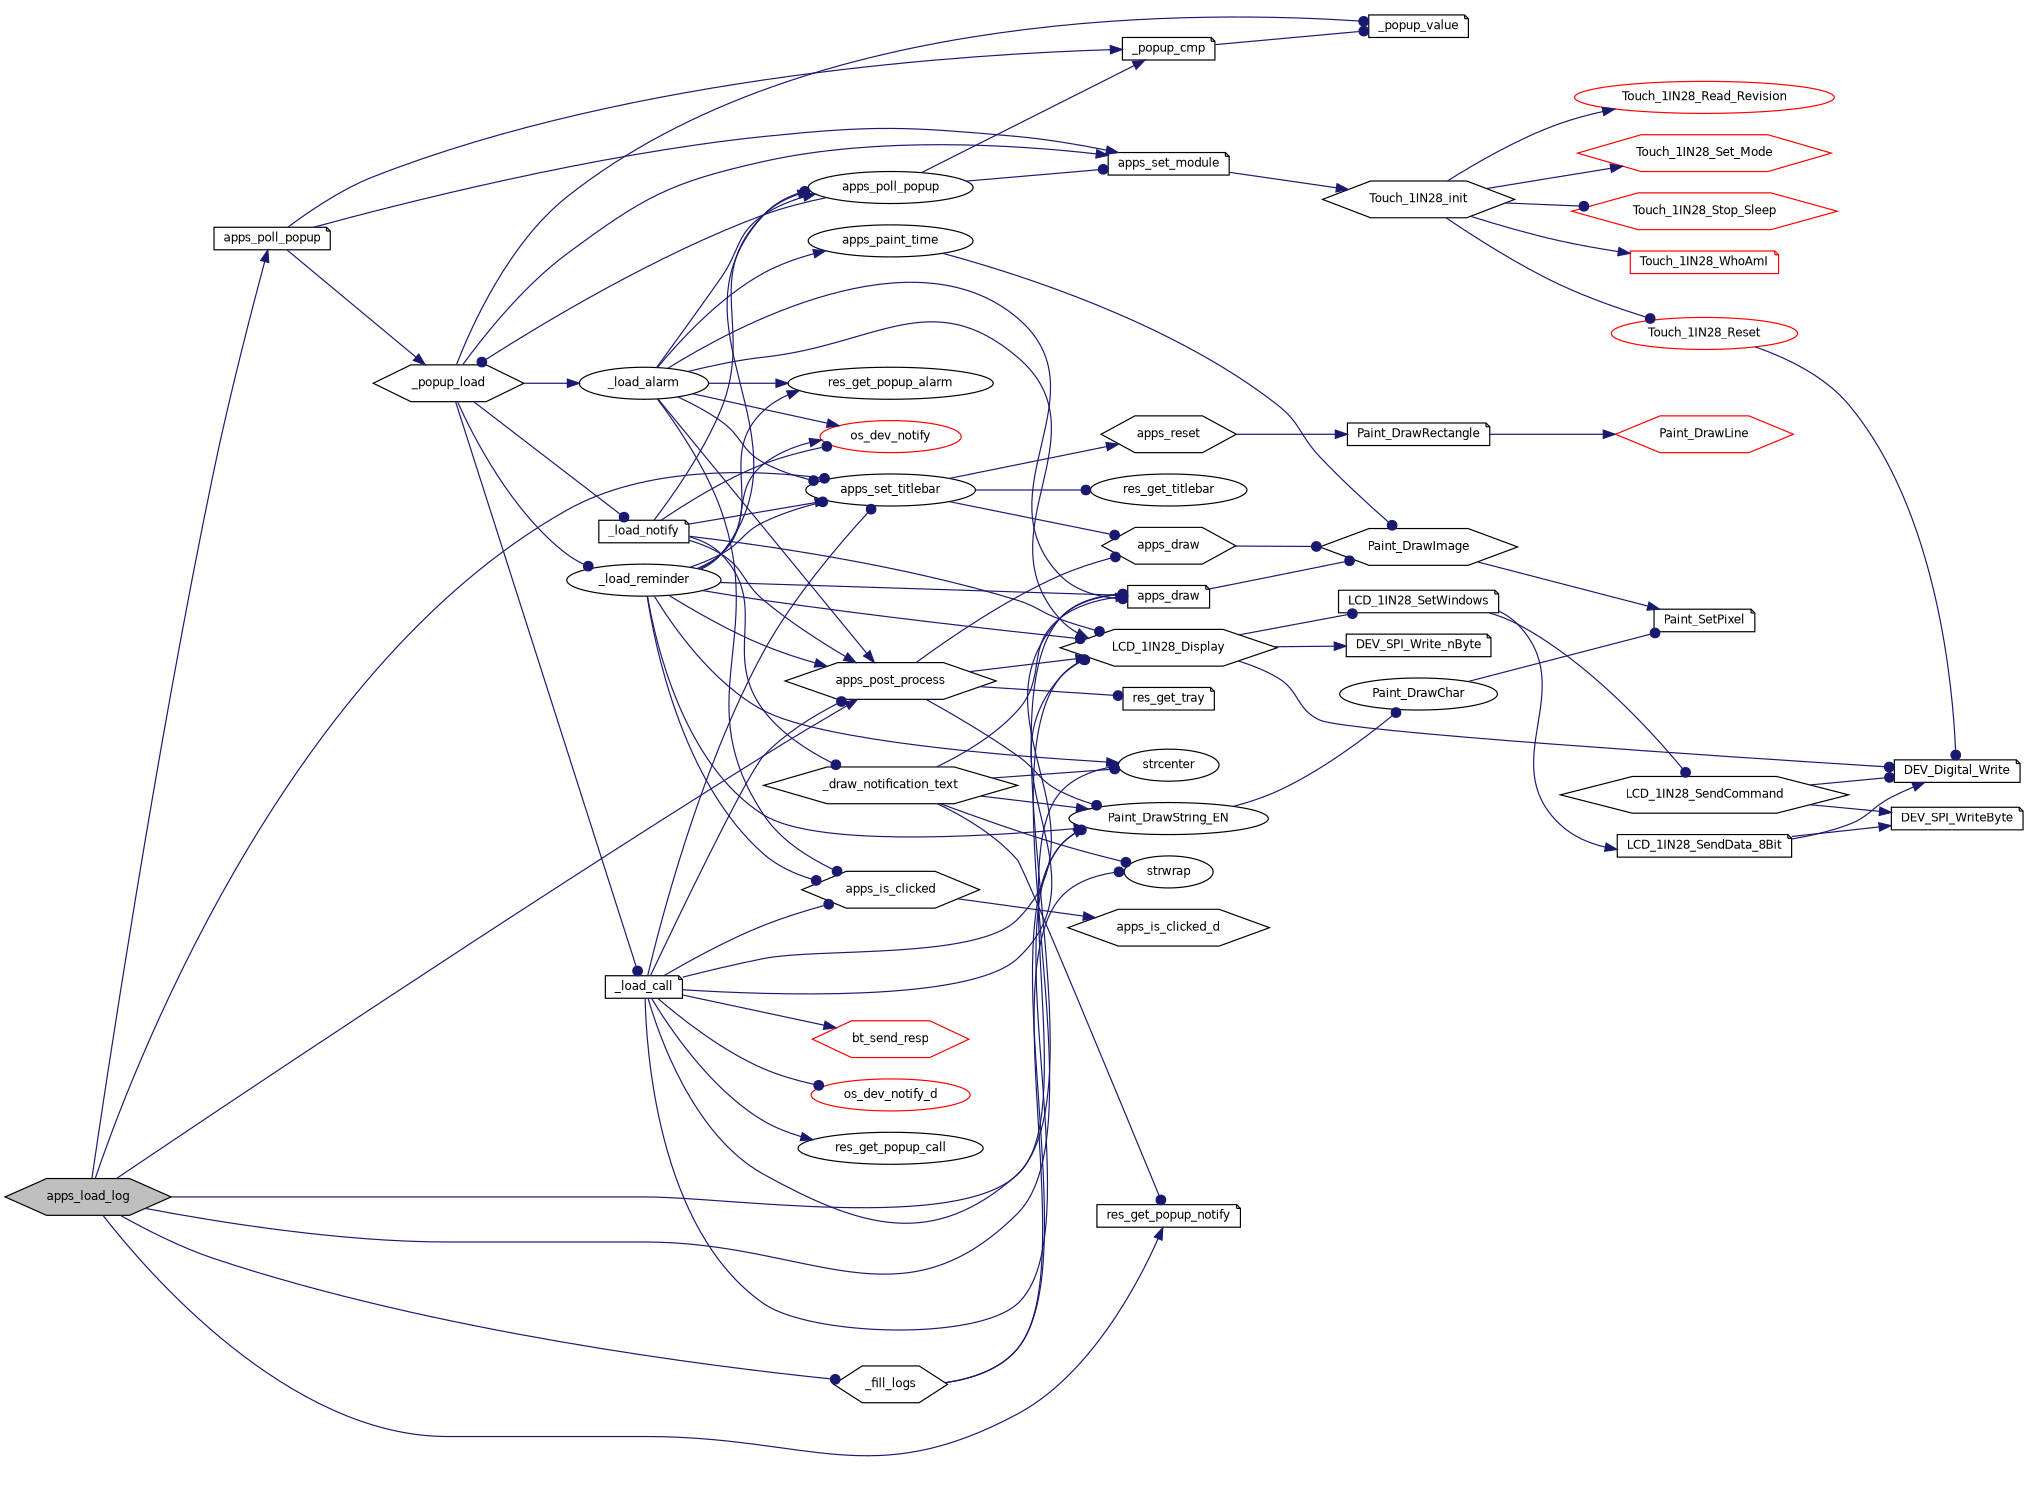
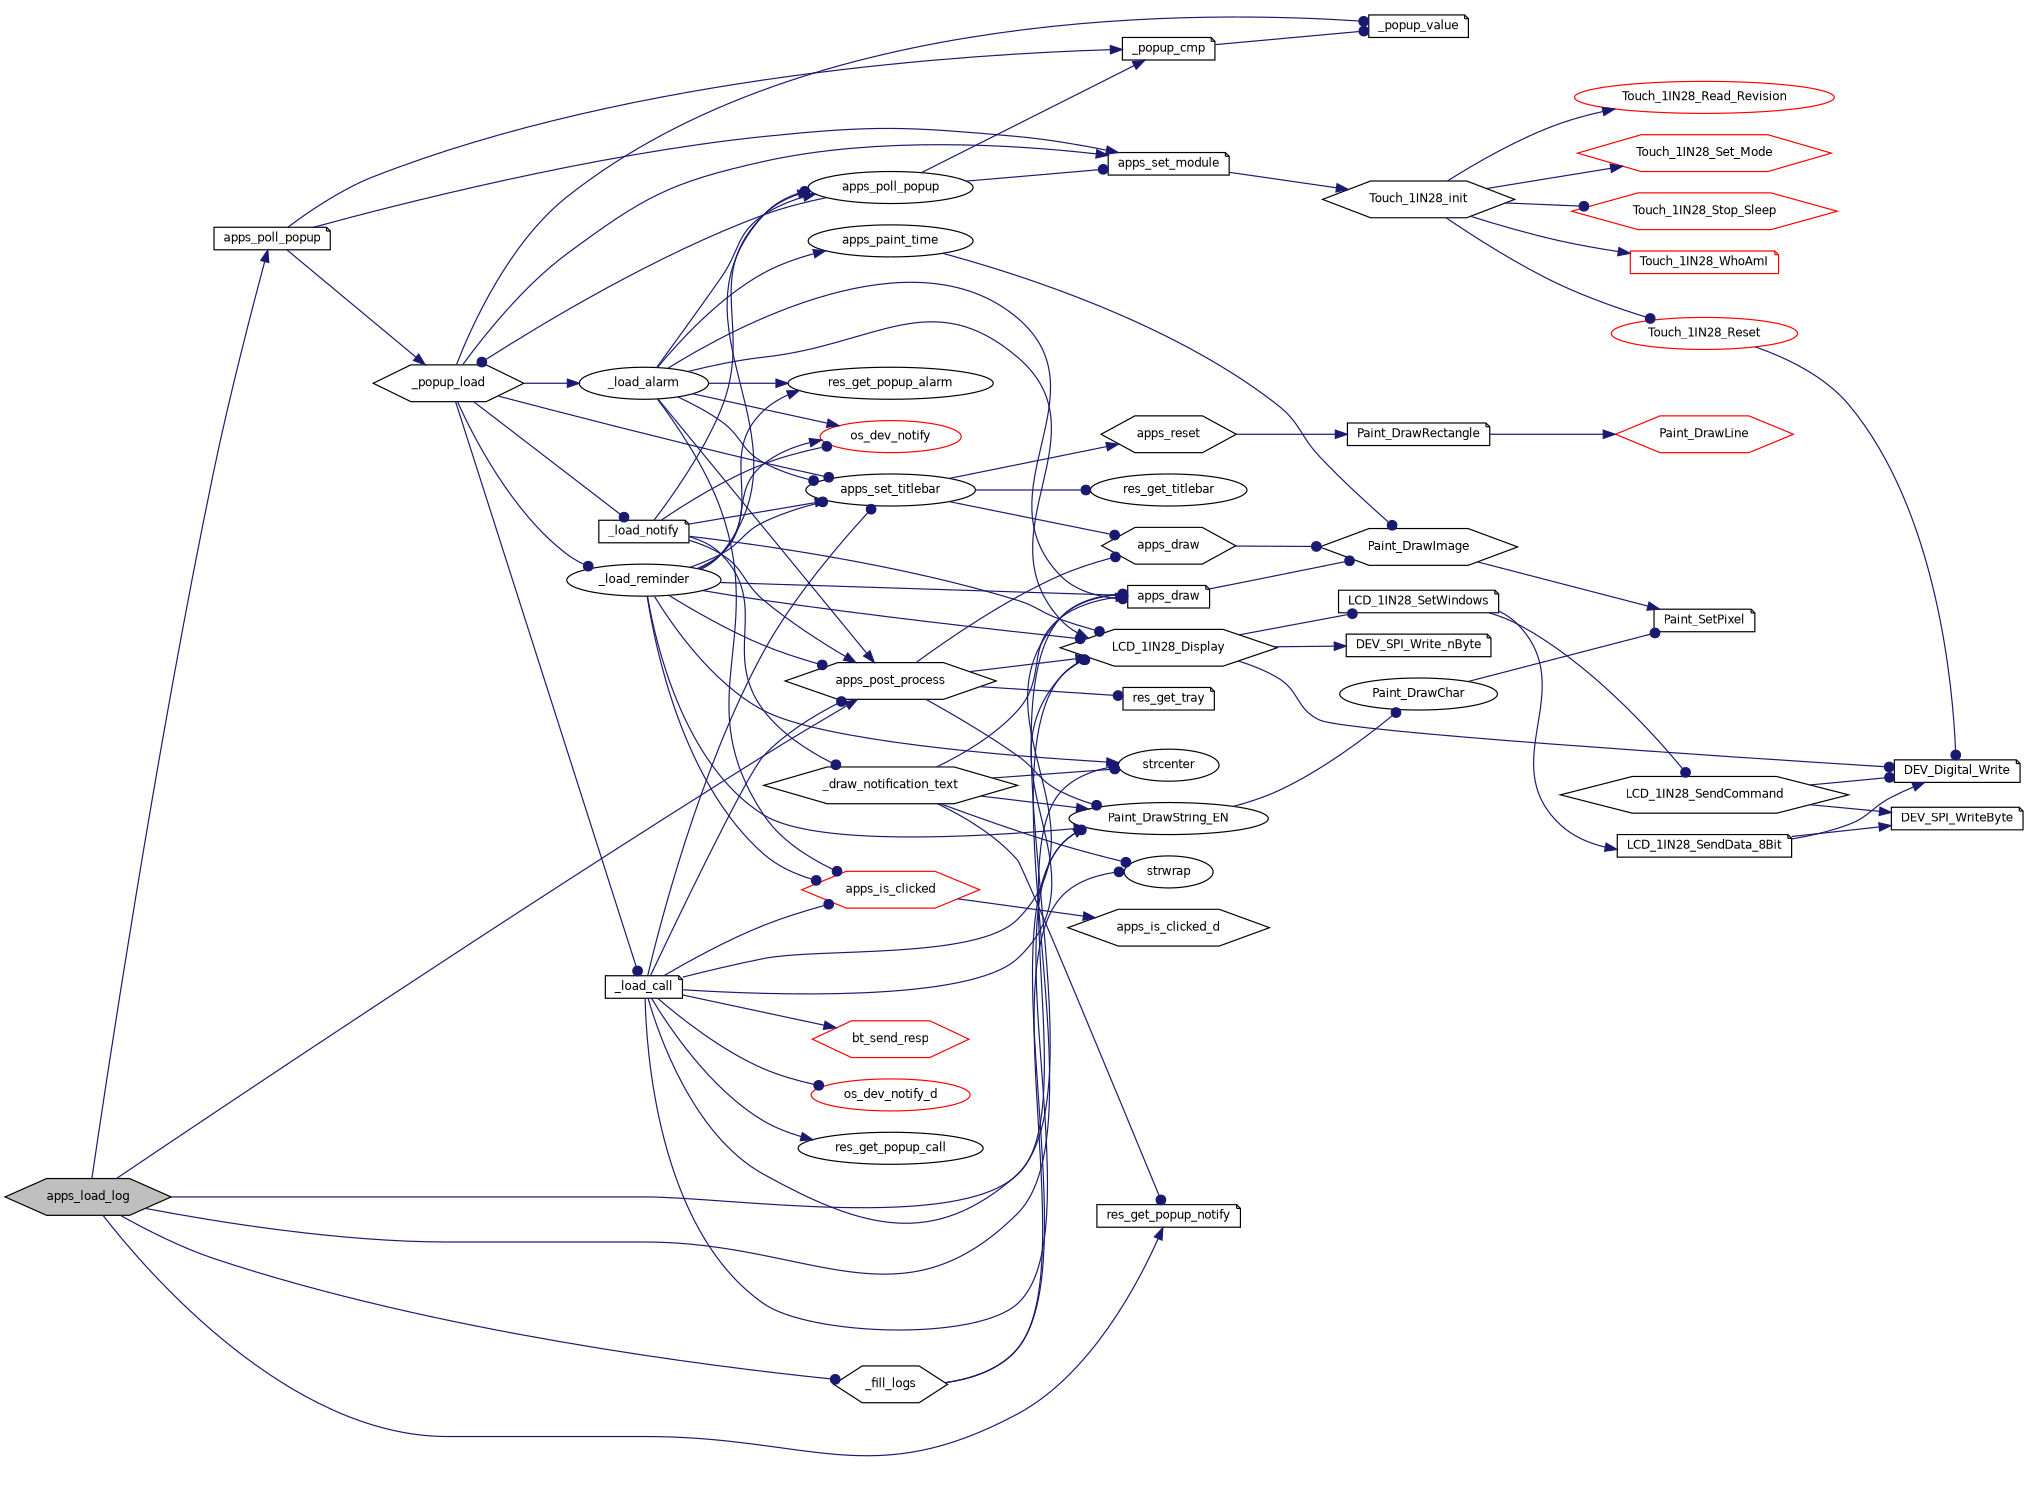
  digraph {
    rankdir=LR
    node [color=black fontname=Helvetica fontsize=10 shape=hexagon]
    edge [arrowhead=dot color=midnightblue fontname=Helvetica fontsize=10 labelfontname=Helvetica labelfontsize=10 style=solid]
    n1 [fillcolor=grey75 fontcolor=black height=0.2 label=apps_load_log style=filled width=0.4]
    n2 [height=0.2 label=_fill_logs width=0.4]
    n3 [height=0.2 label=apps_draw shape=note width=0.4]
    n4 [height=0.2 label=apps_poll_popup shape=note width=0.4]
    n5 [height=0.2 label=apps_post_process width=0.4]
    n6 [height=0.2 label=LCD_1IN28_Display width=0.4]
    n7 [height=0.2 label=apps_set_titlebar shape=ellipse width=0.4]
    n8 [height=0.2 label=res_get_popup_notify shape=note width=0.4]
    n9 [height=0.2 label=Paint_DrawString_EN shape=ellipse width=0.4]
    n10 [height=0.2 label=strwrap shape=ellipse width=0.4]
    n11 [height=0.2 label=Paint_DrawImage width=0.4]
    n12 [height=0.2 label=_popup_cmp shape=note width=0.4]
    n13 [height=0.2 label=_popup_load width=0.4]
    n14 [height=0.2 label=apps_set_module shape=note width=0.4]
    n15 [height=0.2 label=apps_draw width=0.4]
    n16 [height=0.2 label=res_get_tray shape=note width=0.4]
    n17 [height=0.2 label=DEV_Digital_Write shape=note width=0.4]
    n18 [height=0.2 label=DEV_SPI_Write_nByte shape=note width=0.4]
    n19 [height=0.2 label=LCD_1IN28_SetWindows shape=note width=0.4]
    n20 [height=0.2 label=apps_reset width=0.4]
    n21 [height=0.2 label=res_get_titlebar shape=ellipse width=0.4]
    n22 [height=0.2 label=Paint_DrawChar shape=ellipse width=0.4]
    n23 [height=0.2 label=Paint_SetPixel shape=note width=0.4]
    n24 [height=0.2 label=_popup_value shape=note width=0.4]
    n25 [height=0.2 label=_load_alarm shape=ellipse width=0.4]
    n26 [height=0.2 label=_load_call shape=note width=0.4]
    n27 [height=0.2 label=_load_notify shape=note width=0.4]
    n28 [height=0.2 label=_load_reminder shape=ellipse width=0.4]
    n29 [height=0.2 label=Touch_1IN28_init width=0.4]
-   n30 [height=0.2 label=apps_is_clicked width=0.4]
+   n30 [color=red height=0.2 label=apps_is_clicked width=0.4]
    n31 [height=0.2 label=apps_paint_time shape=ellipse width=0.4]
    n32 [height=0.2 label=apps_poll_popup shape=ellipse width=0.4]
    n33 [color=red height=0.2 label=os_dev_notify shape=ellipse width=0.4]
    n34 [height=0.2 label=res_get_popup_alarm shape=ellipse width=0.4]
    n35 [color=red height=0.2 label=bt_send_resp width=0.4]
    n36 [color=red height=0.2 label=os_dev_notify_d shape=ellipse width=0.4]
    n37 [height=0.2 label=res_get_popup_call shape=ellipse width=0.4]
    n38 [height=0.2 label=strcenter shape=ellipse width=0.4]
    n39 [height=0.2 label=_draw_notification_text width=0.4]
    n40 [height=0.2 label=apps_is_clicked_d width=0.4]
    n41 [color=red height=0.2 label=Touch_1IN28_Read_Revision shape=ellipse width=0.4]
    n42 [color=red height=0.2 label=Touch_1IN28_Reset shape=ellipse width=0.4]
    n43 [color=red height=0.2 label=Touch_1IN28_Set_Mode width=0.4]
    n44 [color=red height=0.2 label=Touch_1IN28_Stop_Sleep width=0.4]
    n45 [color=red height=0.2 label=Touch_1IN28_WhoAmI shape=note width=0.4]
    n46 [height=0.2 label=LCD_1IN28_SendCommand width=0.4]
    n47 [height=0.2 label=LCD_1IN28_SendData_8Bit shape=note width=0.4]
    n48 [height=0.2 label=DEV_SPI_WriteByte shape=note width=0.4]
    n49 [height=0.2 label=Paint_DrawRectangle shape=note width=0.4]
    n50 [color=red height=0.2 label=Paint_DrawLine width=0.4]
    n1 -> n2
    n1 -> n3
    n1 -> n4 [arrowhead=normal]
    n1 -> n5 [arrowhead=normal]
    n1 -> n6
-   n1 -> n7
+   n13 -> n7
    n1 -> n8 [arrowhead=normal]
    n2 -> n9 [arrowhead=normal]
    n2 -> n10
    n3 -> n11
    n4 -> n12 [arrowhead=normal]
    n4 -> n13 [arrowhead=normal]
    n4 -> n14 [arrowhead=normal]
    n5 -> n6 [arrowhead=normal]
    n5 -> n9
    n5 -> n15
    n5 -> n16
    n6 -> n17
    n6 -> n18 [arrowhead=normal]
    n6 -> n19
    n7 -> n15
    n7 -> n20 [arrowhead=normal]
    n7 -> n21
    n9 -> n22
    n11 -> n23 [arrowhead=normal]
    n12 -> n24
    n13 -> n14 [arrowhead=normal]
    n13 -> n24
    n13 -> n25 [arrowhead=normal]
    n13 -> n26
    n13 -> n27
    n13 -> n28
    n14 -> n29 [arrowhead=normal]
    n15 -> n11
    n19 -> n46
    n19 -> n47 [arrowhead=normal]
    n20 -> n49 [arrowhead=normal]
    n22 -> n23
    n25 -> n3
    n25 -> n5 [arrowhead=normal]
    n25 -> n6 [arrowhead=normal]
    n25 -> n7
    n25 -> n30
    n25 -> n31 [arrowhead=normal]
    n25 -> n32 [arrowhead=normal]
    n25 -> n33 [arrowhead=normal]
    n25 -> n34 [arrowhead=normal]
    n26 -> n3
    n26 -> n5
    n26 -> n6
    n26 -> n7
    n26 -> n9
    n26 -> n30
    n26 -> n35 [arrowhead=normal]
    n26 -> n36
    n26 -> n37 [arrowhead=normal]
    n26 -> n38
    n27 -> n5 [arrowhead=normal]
    n27 -> n6
    n27 -> n7 [arrowhead=normal]
    n27 -> n32 [arrowhead=normal]
    n27 -> n33
    n27 -> n39
    n28 -> n3
-   n28 -> n5 [arrowhead=normal]
+   n28 -> n5
    n28 -> n6
    n28 -> n7
    n28 -> n9 [arrowhead=normal]
    n28 -> n30
    n28 -> n32
    n28 -> n33 [arrowhead=normal]
    n28 -> n34 [arrowhead=normal]
    n28 -> n38 [arrowhead=normal]
    n29 -> n41 [arrowhead=normal]
    n29 -> n42
    n29 -> n43 [arrowhead=normal]
    n29 -> n44
    n29 -> n45 [arrowhead=normal]
    n30 -> n40 [arrowhead=normal]
    n31 -> n11
    n32 -> n12 [arrowhead=normal]
    n32 -> n13
    n32 -> n14
    n39 -> n3 [arrowhead=normal]
    n39 -> n8
    n39 -> n9 [arrowhead=normal]
    n39 -> n10
    n39 -> n38
    n42 -> n17
    n46 -> n17
    n46 -> n48 [arrowhead=normal]
    n47 -> n17 [arrowhead=normal]
    n47 -> n48 [arrowhead=normal]
    n49 -> n50 [arrowhead=normal]
  }
